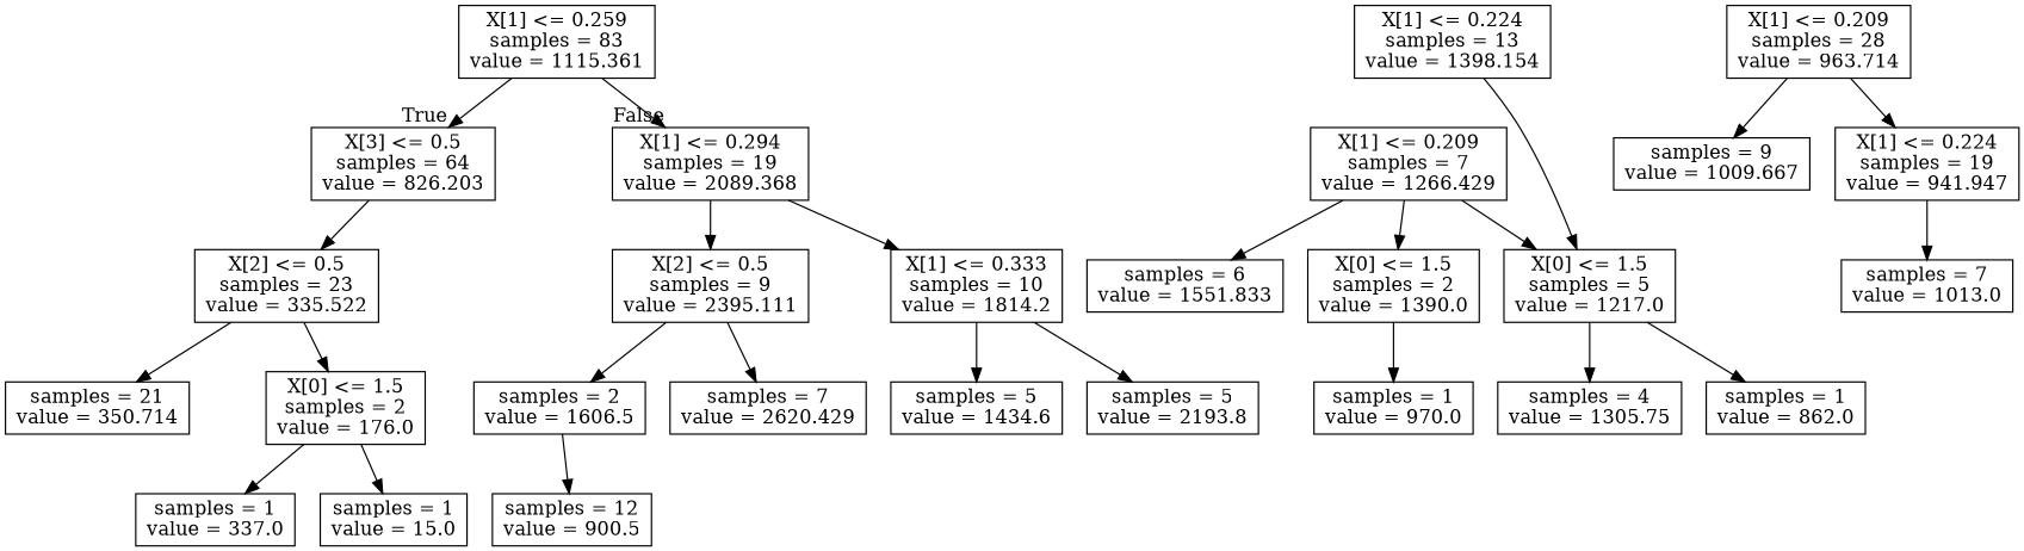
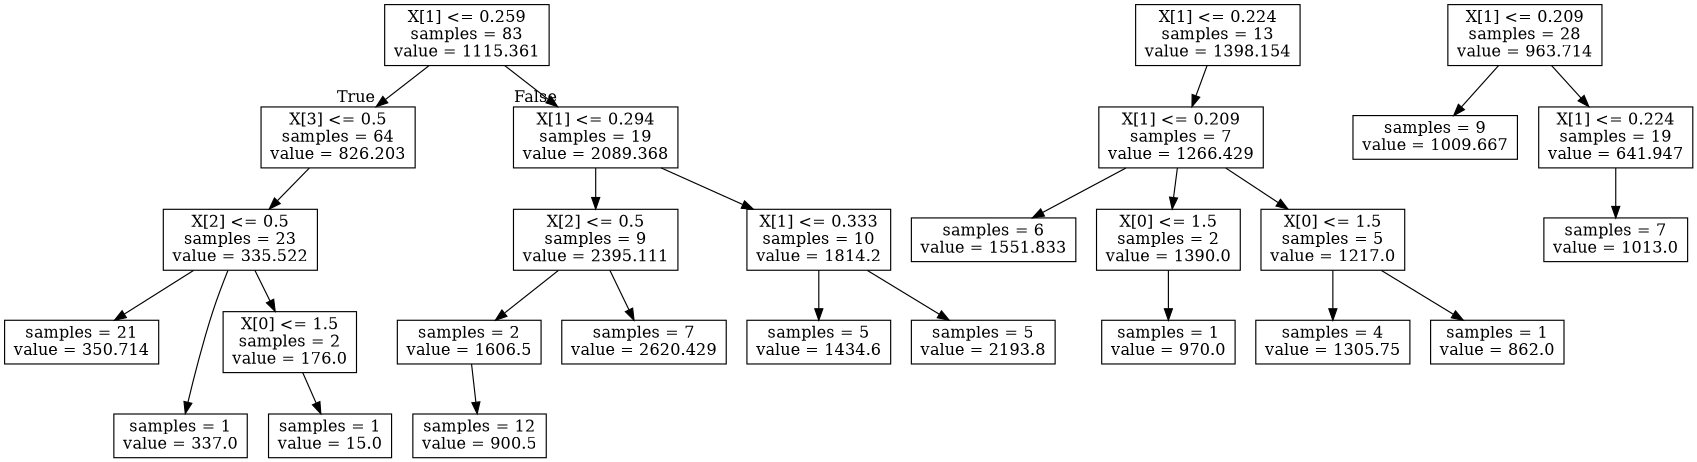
  digraph {
    node [shape=box]
    n1 [label="X[1] <= 0.259\nsamples = 83\nvalue = 1115.361"]
    n2 [label="X[3] <= 0.5\nsamples = 64\nvalue = 826.203"]
    n3 [label="X[1] <= 0.294\nsamples = 19\nvalue = 2089.368"]
    n4 [label="X[2] <= 0.5\nsamples = 23\nvalue = 335.522"]
    n5 [label="X[2] <= 0.5\nsamples = 9\nvalue = 2395.111"]
    n6 [label="X[1] <= 0.333\nsamples = 10\nvalue = 1814.2"]
    n7 [label="samples = 21\nvalue = 350.714"]
    n8 [label="X[0] <= 1.5\nsamples = 2\nvalue = 176.0"]
    n9 [label="samples = 1\nvalue = 337.0"]
    n10 [label="samples = 1\nvalue = 15.0"]
    n11 [label="X[1] <= 0.224\nsamples = 13\nvalue = 1398.154"]
    n12 [label="X[1] <= 0.209\nsamples = 7\nvalue = 1266.429"]
    n13 [label="X[1] <= 0.209\nsamples = 28\nvalue = 963.714"]
    n14 [label="samples = 9\nvalue = 1009.667"]
-   n15 [label="X[1] <= 0.224\nsamples = 19\nvalue = 941.947"]
+   n15 [label="X[1] <= 0.224\nsamples = 19\nvalue = 641.947"]
    n16 [label="samples = 6\nvalue = 1551.833"]
    n17 [label="X[0] <= 1.5\nsamples = 2\nvalue = 1390.0"]
    n18 [label="X[0] <= 1.5\nsamples = 5\nvalue = 1217.0"]
    n19 [label="samples = 1\nvalue = 970.0"]
    n20 [label="samples = 4\nvalue = 1305.75"]
    n21 [label="samples = 1\nvalue = 862.0"]
    n22 [label="samples = 7\nvalue = 1013.0"]
    n23 [label="samples = 12\nvalue = 900.5"]
    n24 [label="samples = 2\nvalue = 1606.5"]
    n25 [label="samples = 7\nvalue = 2620.429"]
    n26 [label="samples = 5\nvalue = 1434.6"]
    n27 [label="samples = 5\nvalue = 2193.8"]
    n1 -> n2 [headlabel=True labelangle=45 labeldistance=2.5]
    n1 -> n3 [headlabel=False labelangle=-45 labeldistance=2.5]
    n2 -> n4
    n3 -> n5
    n3 -> n6
    n4 -> n7
    n4 -> n8
    n5 -> n24
    n5 -> n25
    n6 -> n26
    n6 -> n27
-   n8 -> n9
+   n4 -> n9
    n8 -> n10
-   n11 -> n18
+   n11 -> n12
    n12 -> n16
    n12 -> n17
    n12 -> n18
    n13 -> n14
    n13 -> n15
    n15 -> n22
    n17 -> n19
    n18 -> n20
    n18 -> n21
    n24 -> n23
  }
